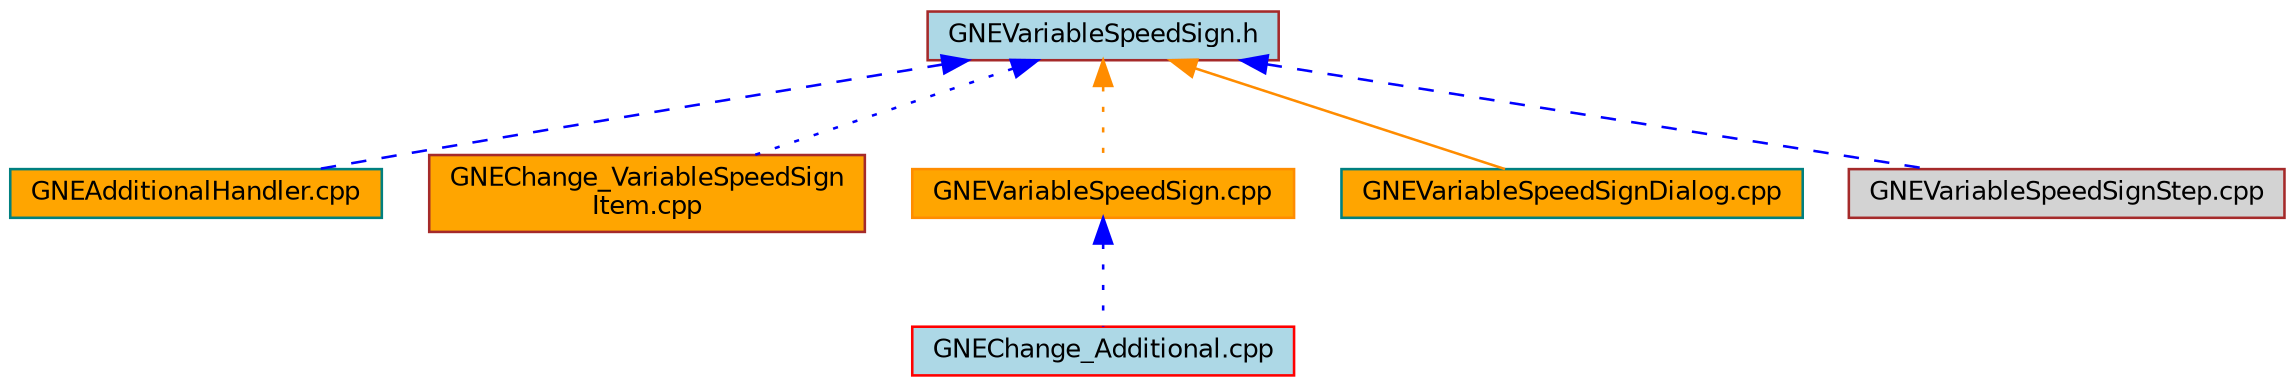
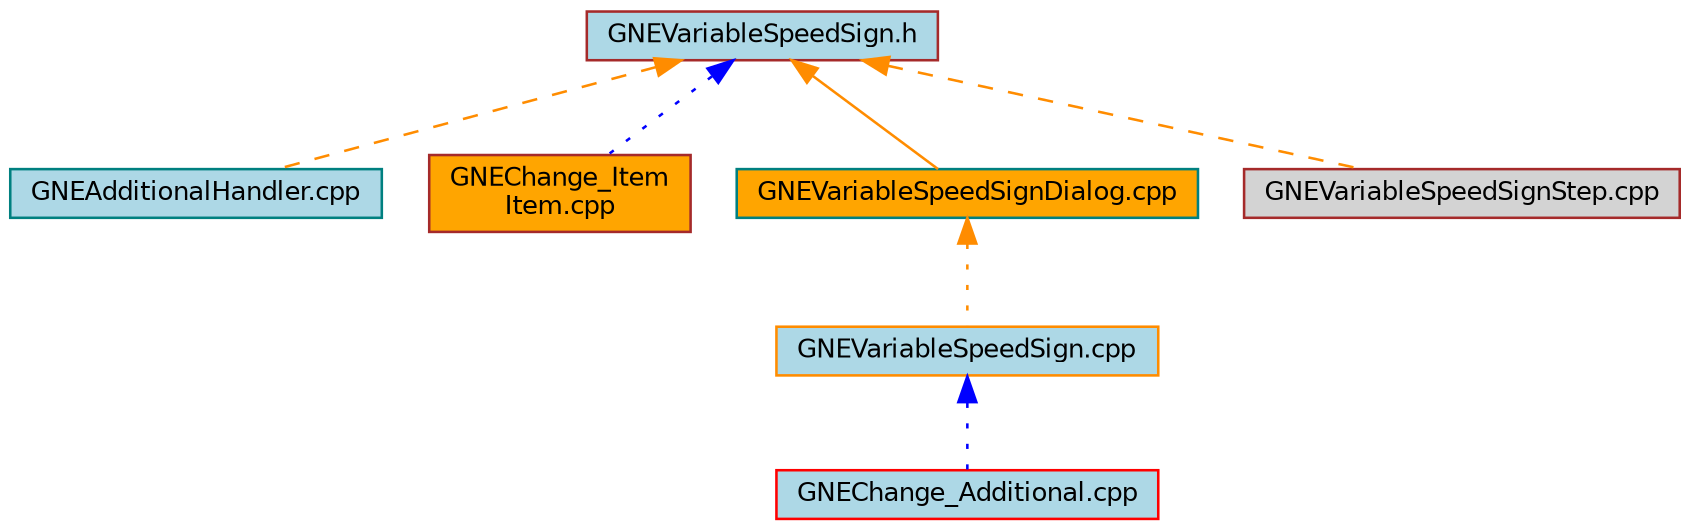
  digraph {
    node [color=brown fillcolor=lightblue fontname=Helvetica fontsize=10 shape=record style=filled]
    edge [color=darkorange dir=back fontname=Helvetica fontsize=10 labelfontname=Helvetica labelfontsize=10 style=dotted]
    n1 [fontcolor=black height=0.2 label="GNEVariableSpeedSign.h" width=0.4]
-   n2 [color=teal fillcolor=orange height=0.2 label="GNEAdditionalHandler.cpp" width=0.4]
-   n3 [fillcolor=orange height=0.2 label="GNEChange_VariableSpeedSign\lItem.cpp" width=0.4]
-   n4 [color=darkorange fillcolor=orange height=0.2 label="GNEVariableSpeedSign.cpp" width=0.4]
+   n2 [color=teal height=0.2 label="GNEAdditionalHandler.cpp" width=0.4]
+   n3 [fillcolor=orange height=0.2 label="GNEChange_Item\lItem.cpp" width=0.4]
+   n4 [color=darkorange height=0.2 label="GNEVariableSpeedSign.cpp" width=0.4]
    n5 [color=teal fillcolor=orange height=0.2 label="GNEVariableSpeedSignDialog.cpp" width=0.4]
    n6 [fillcolor=lightgrey height=0.2 label="GNEVariableSpeedSignStep.cpp" width=0.4]
    n7 [color=red height=0.2 label="GNEChange_Additional.cpp" width=0.4]
-   n1 -> n2 [color=blue style=dashed]
+   n1 -> n2 [style=dashed]
    n1 -> n3 [color=blue]
-   n1 -> n4
+   n5 -> n4
    n1 -> n5 [style=solid]
-   n1 -> n6 [color=blue style=dashed]
+   n1 -> n6 [style=dashed]
    n4 -> n7 [color=blue]
  }
